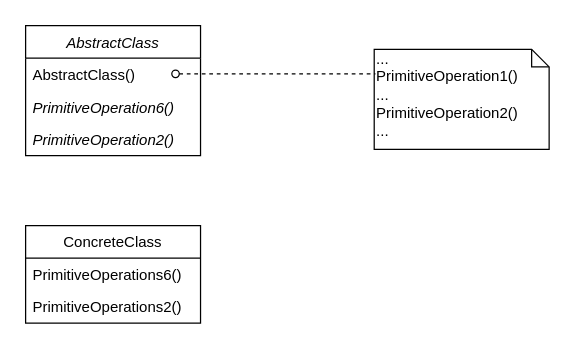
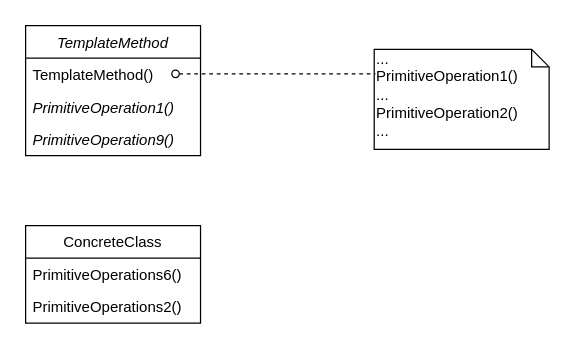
  <mxCell id="0" />
  <mxCell id="1" parent="0" />
  <mxCell id="2" value="...&lt;br&gt;PrimitiveOperation1()&lt;br&gt;...&lt;br&gt;PrimitiveOperation2()&lt;br&gt;..." style="shape=note;whiteSpace=wrap;html=1;size=14;verticalAlign=top;align=left;spacingTop=-6;" vertex="1" parent="1"><mxGeometry x="299" y="39" width="140" height="80" as="geometry" /></mxCell>
- <mxCell id="3" value="AbstractClass" style="swimlane;fontStyle=2;childLayout=stackLayout;horizontal=1;startSize=26;fillColor=none;horizontalStack=0;resizeParent=1;resizeParentMax=0;resizeLast=0;collapsible=1;marginBottom=0;" vertex="1" parent="1"><mxGeometry x="20" y="20" width="140" height="104" as="geometry" /></mxCell>
- <mxCell id="4" value="AbstractClass()" style="text;strokeColor=none;fillColor=none;align=left;verticalAlign=top;spacingLeft=4;spacingRight=4;overflow=hidden;rotatable=0;points=[[0,0.5],[1,0.5]];portConstraint=eastwest;" vertex="1" parent="3"><mxGeometry y="26" width="140" height="26" as="geometry" /></mxCell>
- <mxCell id="5" value="PrimitiveOperation6()" style="text;strokeColor=none;fillColor=none;align=left;verticalAlign=top;spacingLeft=4;spacingRight=4;overflow=hidden;rotatable=0;points=[[0,0.5],[1,0.5]];portConstraint=eastwest;fontStyle=2" vertex="1" parent="3"><mxGeometry y="52" width="140" height="26" as="geometry" /></mxCell>
- <mxCell id="6" value="PrimitiveOperation2()" style="text;strokeColor=none;fillColor=none;align=left;verticalAlign=top;spacingLeft=4;spacingRight=4;overflow=hidden;rotatable=0;points=[[0,0.5],[1,0.5]];portConstraint=eastwest;fontStyle=2" vertex="1" parent="3"><mxGeometry y="78" width="140" height="26" as="geometry" /></mxCell>
+ <mxCell id="3" value="TemplateMethod" style="swimlane;fontStyle=2;childLayout=stackLayout;horizontal=1;startSize=26;fillColor=none;horizontalStack=0;resizeParent=1;resizeParentMax=0;resizeLast=0;collapsible=1;marginBottom=0;" vertex="1" parent="1"><mxGeometry x="20" y="20" width="140" height="104" as="geometry" /></mxCell>
+ <mxCell id="4" value="TemplateMethod()" style="text;strokeColor=none;fillColor=none;align=left;verticalAlign=top;spacingLeft=4;spacingRight=4;overflow=hidden;rotatable=0;points=[[0,0.5],[1,0.5]];portConstraint=eastwest;" vertex="1" parent="3"><mxGeometry y="26" width="140" height="26" as="geometry" /></mxCell>
+ <mxCell id="5" value="PrimitiveOperation1()" style="text;strokeColor=none;fillColor=none;align=left;verticalAlign=top;spacingLeft=4;spacingRight=4;overflow=hidden;rotatable=0;points=[[0,0.5],[1,0.5]];portConstraint=eastwest;fontStyle=2" vertex="1" parent="3"><mxGeometry y="52" width="140" height="26" as="geometry" /></mxCell>
+ <mxCell id="6" value="PrimitiveOperation9()" style="text;strokeColor=none;fillColor=none;align=left;verticalAlign=top;spacingLeft=4;spacingRight=4;overflow=hidden;rotatable=0;points=[[0,0.5],[1,0.5]];portConstraint=eastwest;fontStyle=2" vertex="1" parent="3"><mxGeometry y="78" width="140" height="26" as="geometry" /></mxCell>
  <mxCell id="7" value="ConcreteClass" style="swimlane;fontStyle=0;childLayout=stackLayout;horizontal=1;startSize=26;fillColor=none;horizontalStack=0;resizeParent=1;resizeParentMax=0;resizeLast=0;collapsible=1;marginBottom=0;" vertex="1" parent="1"><mxGeometry x="20" y="180" width="140" height="78" as="geometry" /></mxCell>
  <mxCell id="8" value="PrimitiveOperations6()" style="text;strokeColor=none;fillColor=none;align=left;verticalAlign=top;spacingLeft=4;spacingRight=4;overflow=hidden;rotatable=0;points=[[0,0.5],[1,0.5]];portConstraint=eastwest;" vertex="1" parent="7"><mxGeometry y="26" width="140" height="26" as="geometry" /></mxCell>
  <mxCell id="9" value="PrimitiveOperations2()" style="text;strokeColor=none;fillColor=none;align=left;verticalAlign=top;spacingLeft=4;spacingRight=4;overflow=hidden;rotatable=0;points=[[0,0.5],[1,0.5]];portConstraint=eastwest;" vertex="1" parent="7"><mxGeometry y="52" width="140" height="26" as="geometry" /></mxCell>
  <mxCell id="10" value="" style="endArrow=none;startArrow=oval;endFill=0;startFill=0;endSize=8;html=1;dashed=1;" edge="1" parent="1"><mxGeometry width="160" relative="1" as="geometry"><mxPoint x="140" y="58.5" as="sourcePoint" /><mxPoint x="300" y="58.5" as="targetPoint" /></mxGeometry></mxCell>
